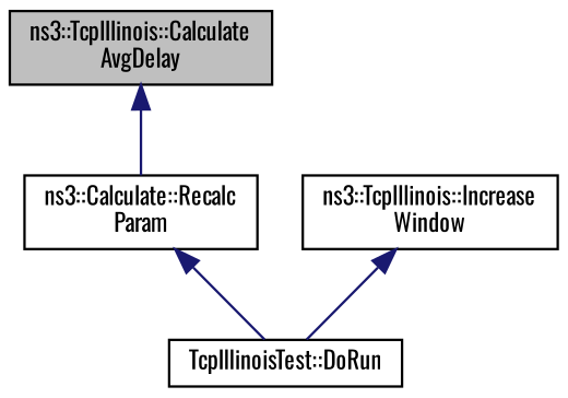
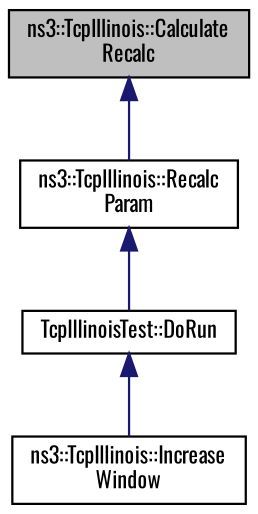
  digraph {
    fontname=Oswald
    rankdir=TB
    node [color=black fillcolor=white fontname=Oswald fontsize=10 shape=record style=filled]
    edge [color=midnightblue dir=back fontname=Oswald fontsize=10 labelfontname=Helvetica labelfontsize=10 style=solid]
-   n1 [fillcolor=grey75 fontcolor=black height=0.2 label="ns3::TcpIllinois::Calculate\lAvgDelay" width=0.4]
-   n2 [height=0.2 label="ns3::Calculate::Recalc\lParam" width=0.4]
+   n1 [fillcolor=grey75 fontcolor=black height=0.2 label="ns3::TcpIllinois::Calculate\lRecalc" width=0.4]
+   n2 [height=0.2 label="ns3::TcpIllinois::Recalc\lParam" width=0.4]
    n3 [height=0.2 label="TcpIllinoisTest::DoRun" width=0.4]
    n4 [height=0.2 label="ns3::TcpIllinois::Increase\lWindow" width=0.4]
    n1 -> n2
    n2 -> n3
-   n4 -> n3
+   n3 -> n4
  }
